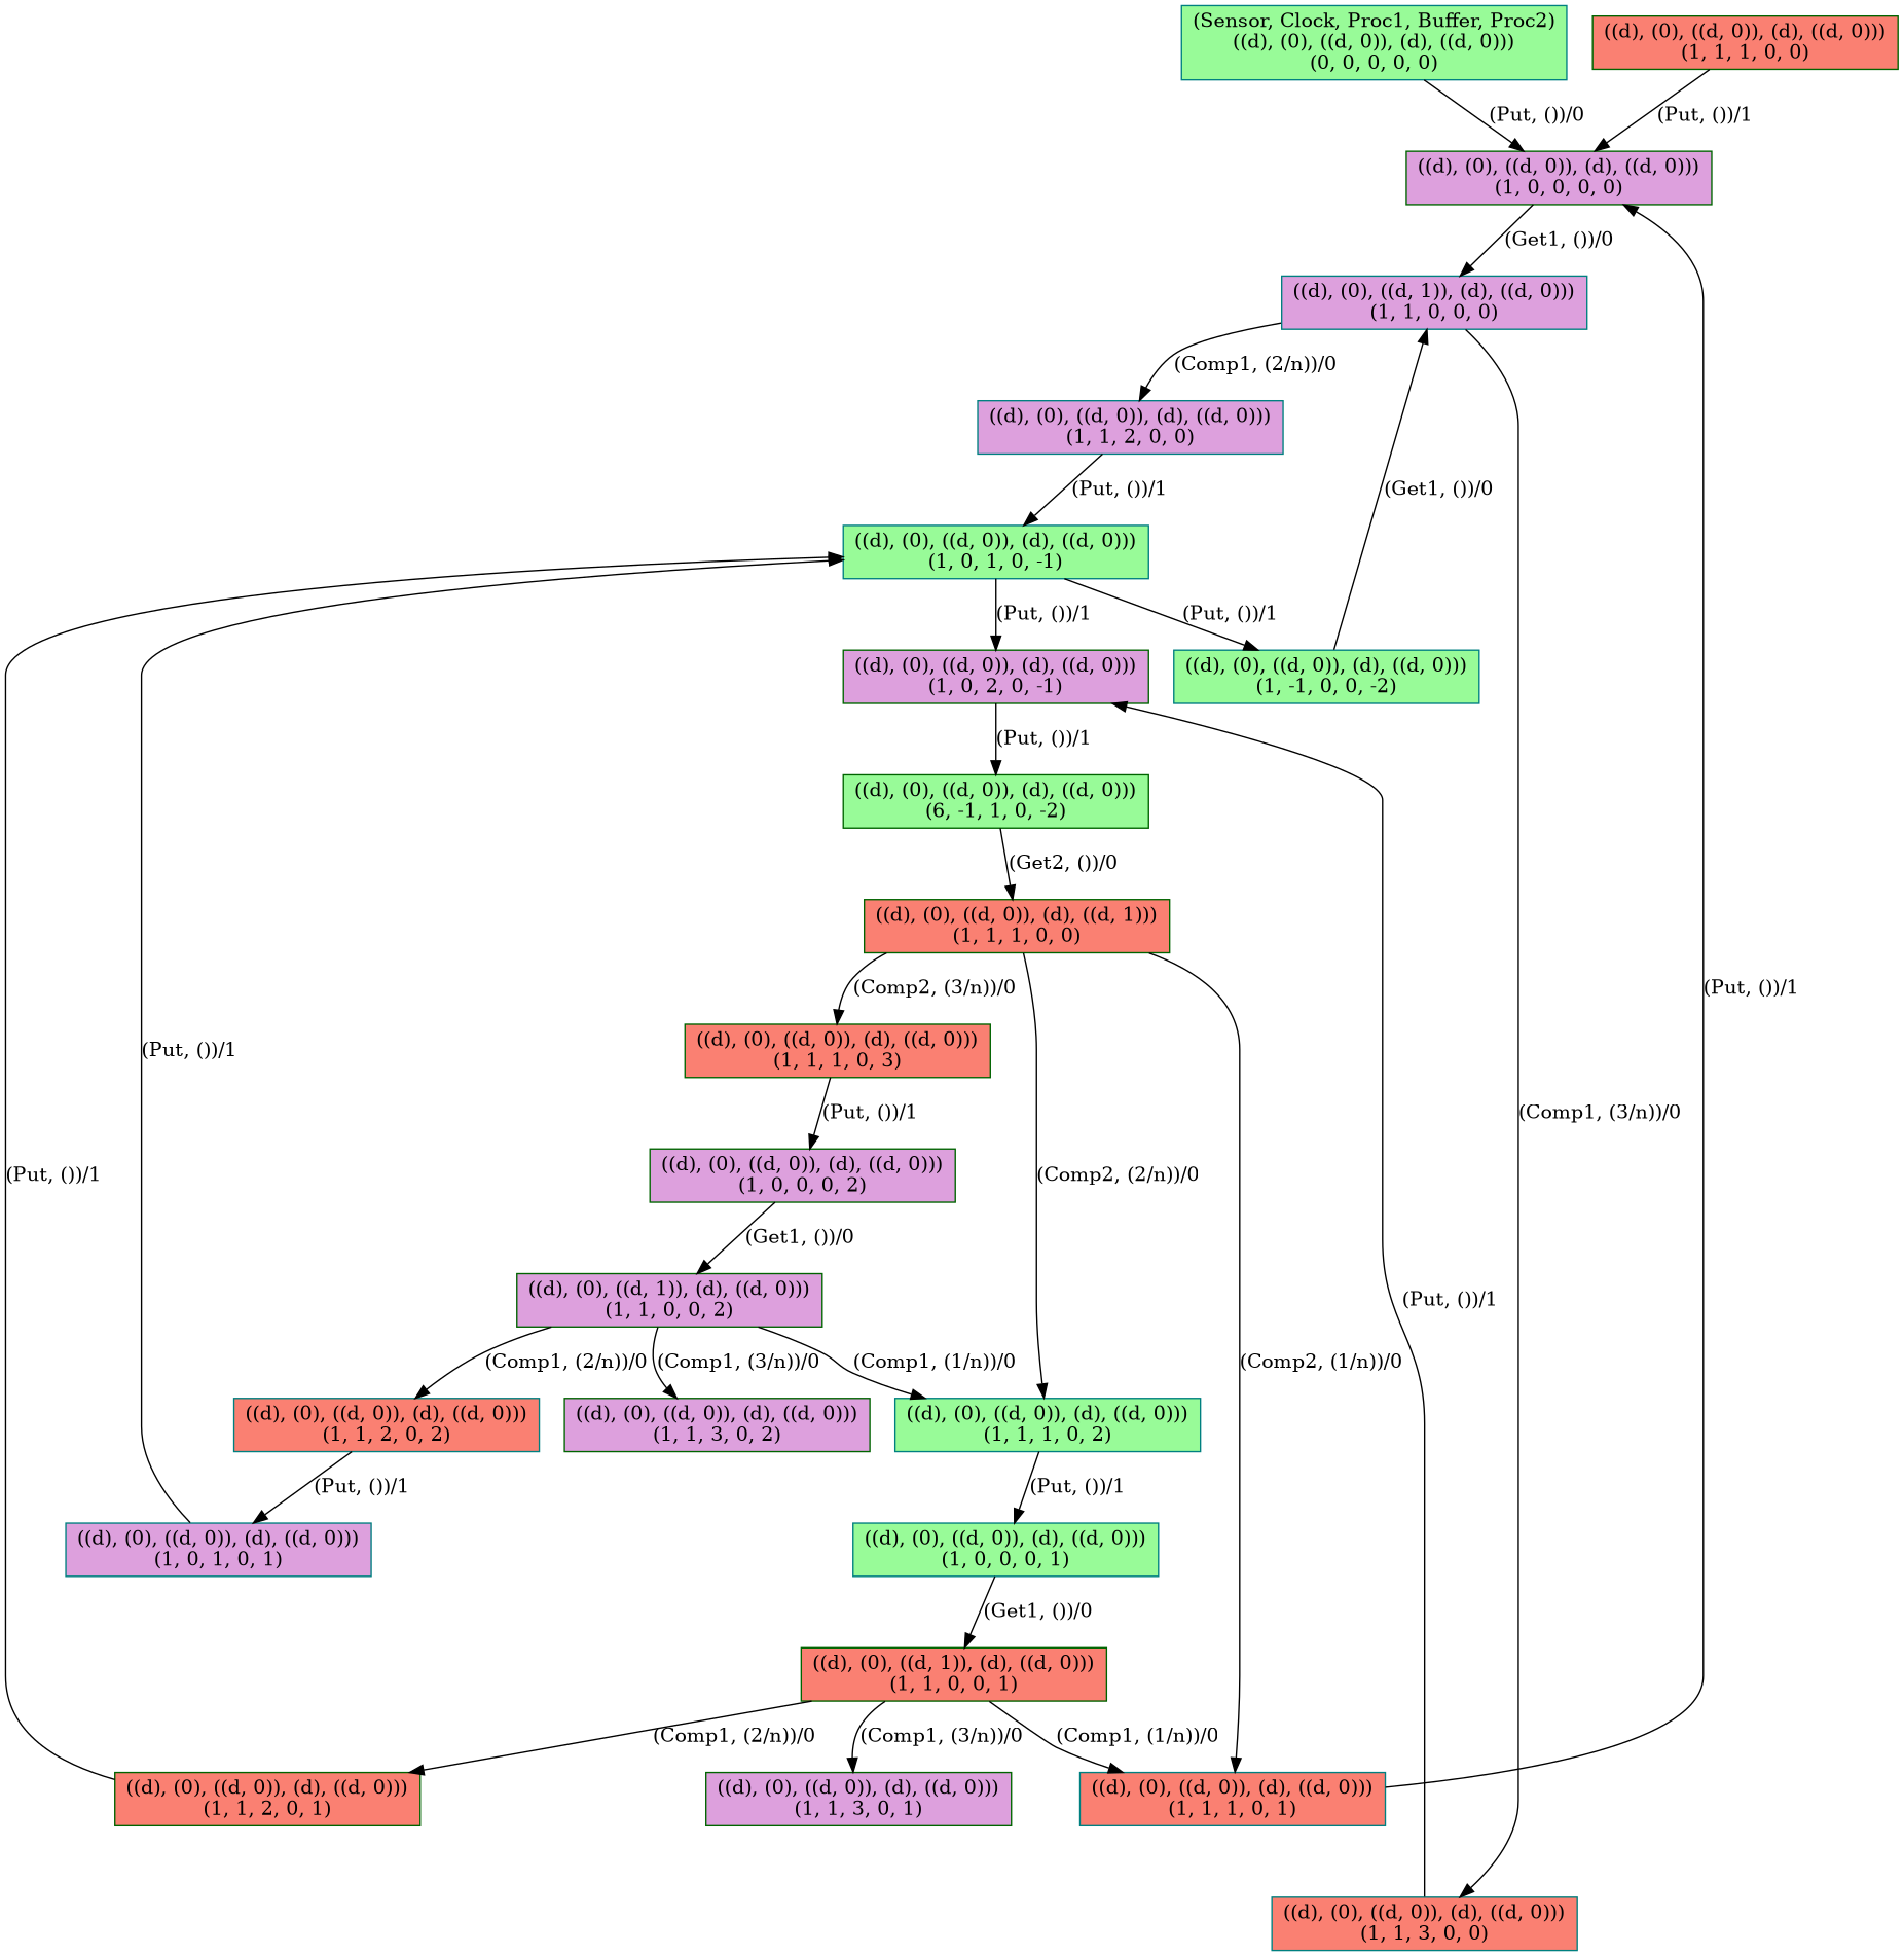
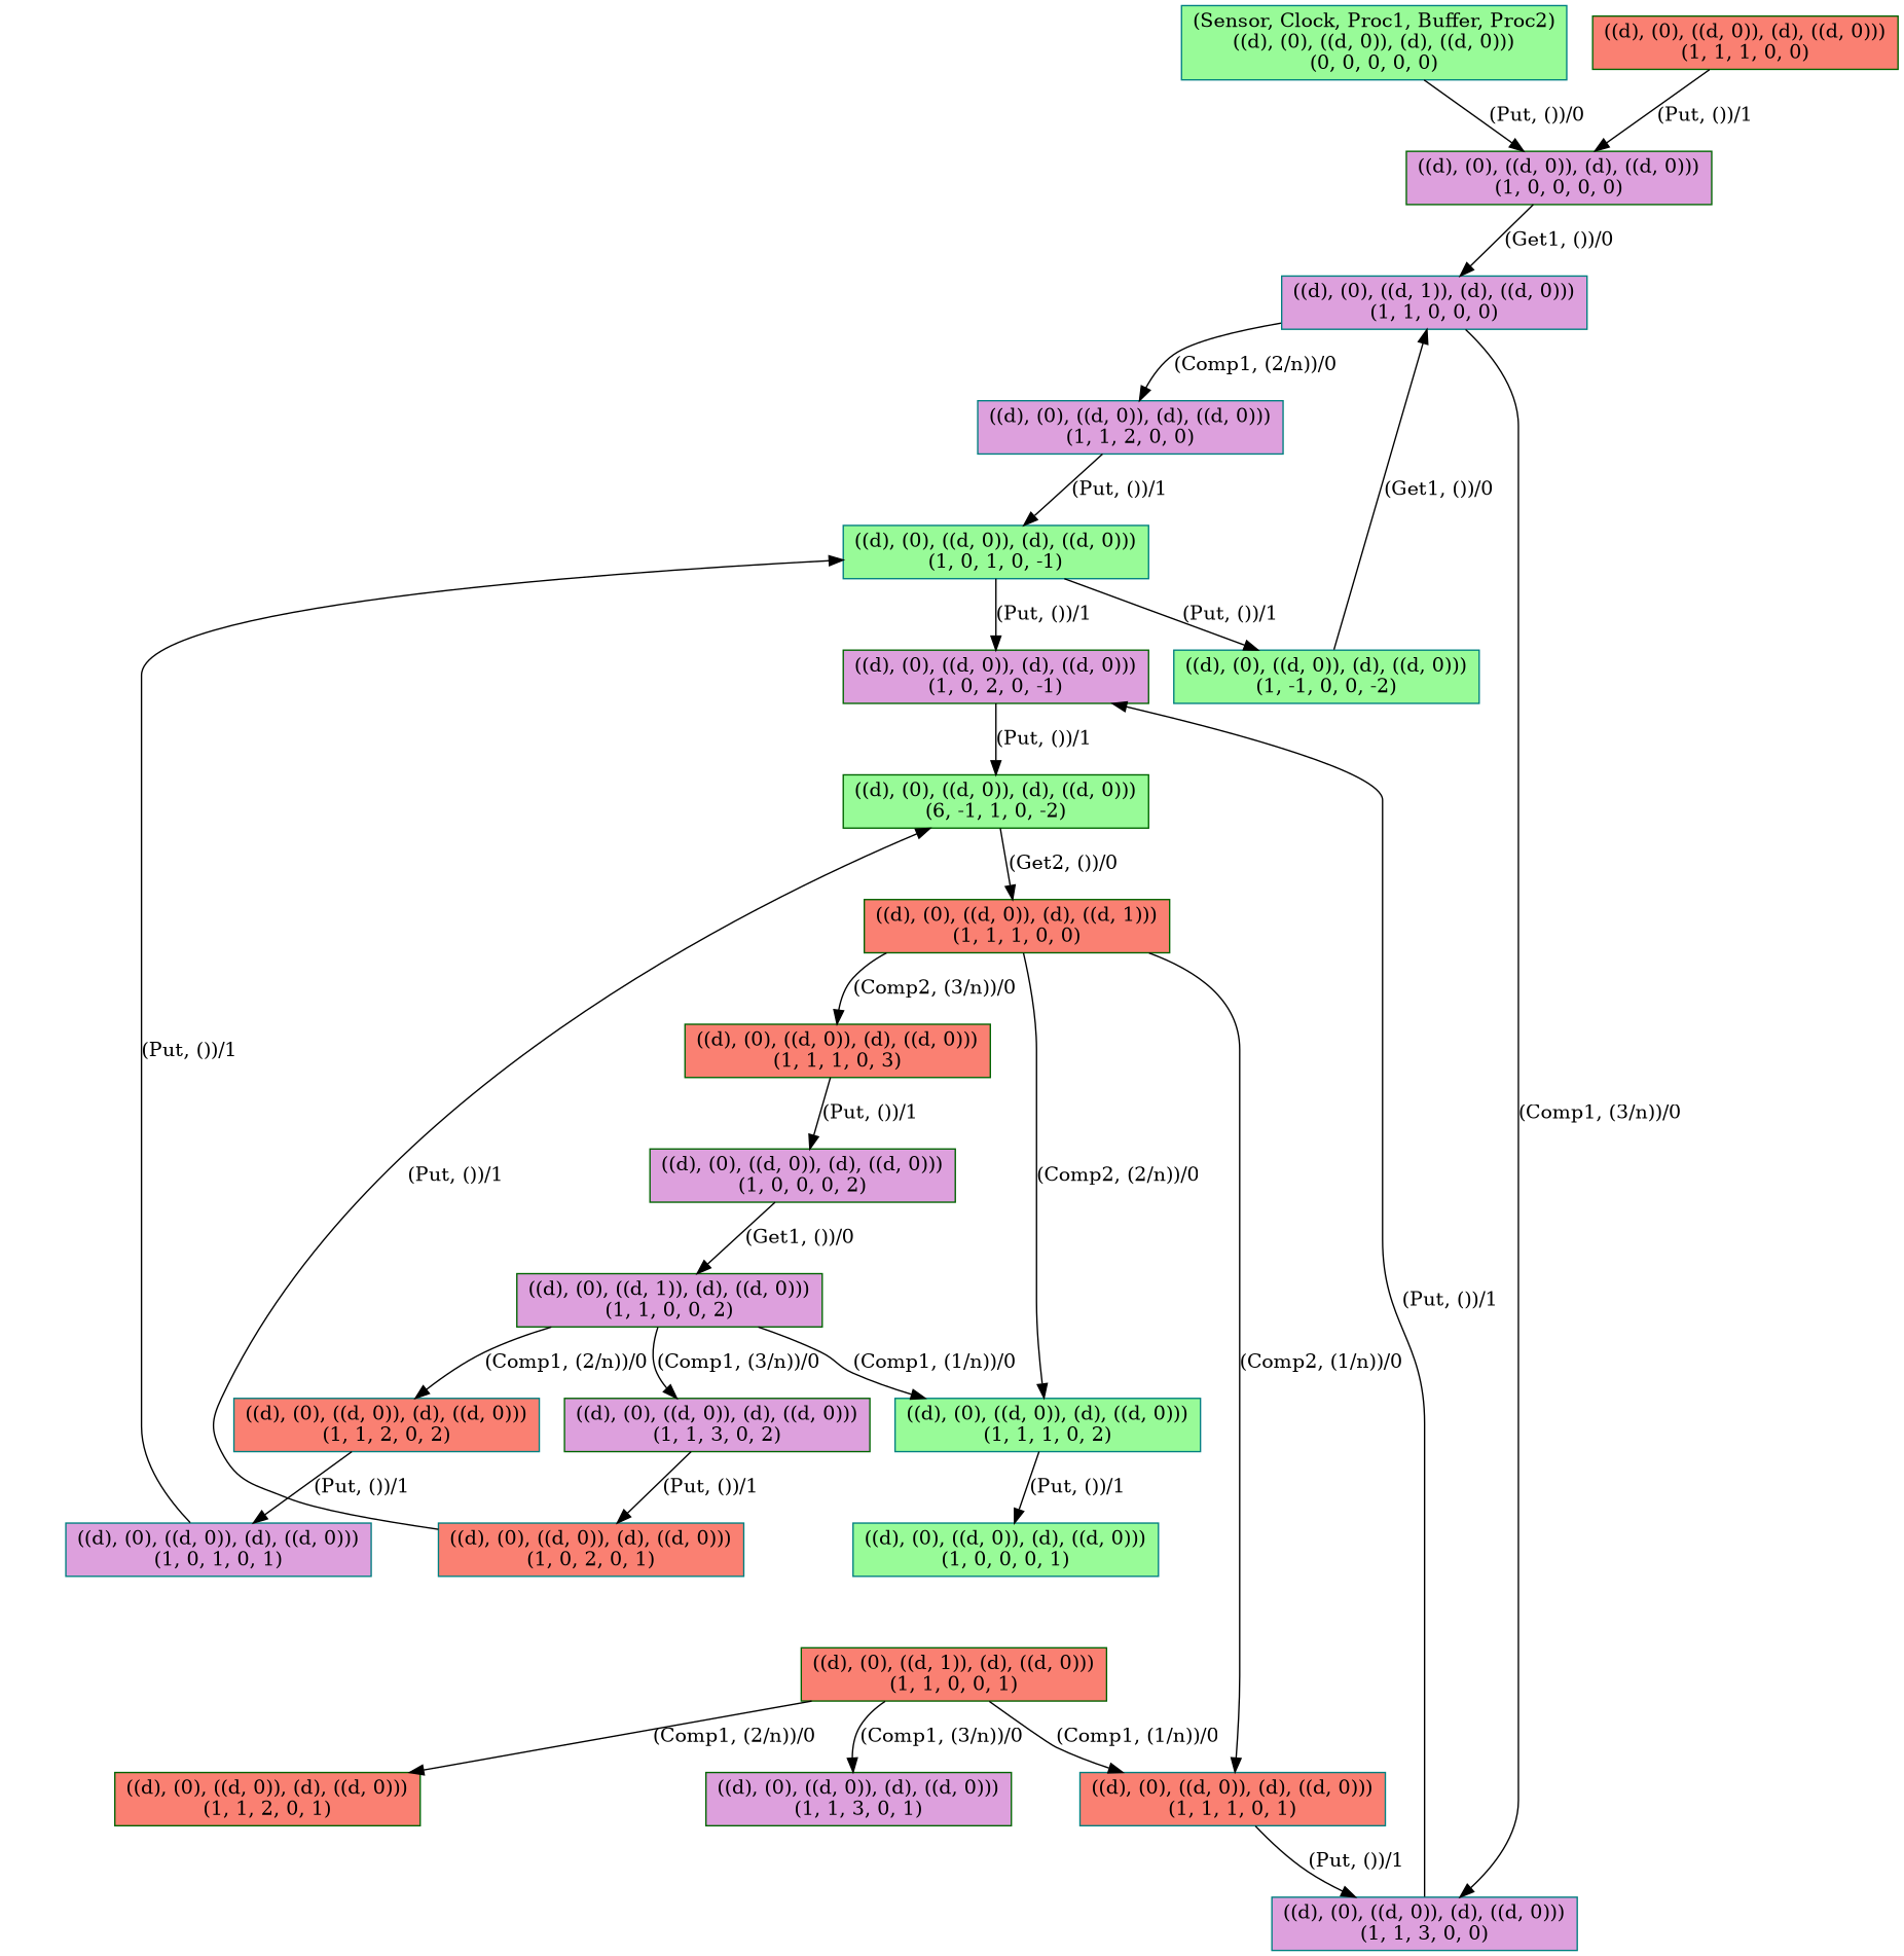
  digraph {
    rankdir=TB
    node [color=teal fillcolor=plum shape=box style=filled]
    n1 [fillcolor=palegreen label="(Sensor, Clock, Proc1, Buffer, Proc2)\n((d), (0), ((d, 0)), (d), ((d, 0)))\n(0, 0, 0, 0, 0)"]
    n2 [color=darkgreen label="((d), (0), ((d, 0)), (d), ((d, 0)))\n(1, 0, 0, 0, 0)"]
    n3 [label="((d), (0), ((d, 1)), (d), ((d, 0)))\n(1, 1, 0, 0, 0)"]
    n4 [label="((d), (0), ((d, 0)), (d), ((d, 0)))\n(1, 1, 2, 0, 0)"]
-   n5 [fillcolor=salmon label="((d), (0), ((d, 0)), (d), ((d, 0)))\n(1, 1, 3, 0, 0)"]
+   n5 [label="((d), (0), ((d, 0)), (d), ((d, 0)))\n(1, 1, 3, 0, 0)"]
    n6 [color=darkgreen fillcolor=salmon label="((d), (0), ((d, 0)), (d), ((d, 0)))\n(1, 1, 1, 0, 0)"]
    n7 [fillcolor=palegreen label="((d), (0), ((d, 0)), (d), ((d, 0)))\n(1, 0, 1, 0, -1)"]
    n8 [color=darkgreen label="((d), (0), ((d, 0)), (d), ((d, 0)))\n(1, 0, 2, 0, -1)"]
    n9 [fillcolor=palegreen label="((d), (0), ((d, 0)), (d), ((d, 0)))\n(1, -1, 0, 0, -2)"]
    n10 [color=darkgreen fillcolor=palegreen label="((d), (0), ((d, 0)), (d), ((d, 0)))\n(6, -1, 1, 0, -2)"]
    n11 [color=darkgreen fillcolor=salmon label="((d), (0), ((d, 0)), (d), ((d, 1)))\n(1, 1, 1, 0, 0)"]
    n12 [fillcolor=salmon label="((d), (0), ((d, 0)), (d), ((d, 0)))\n(1, 1, 1, 0, 1)"]
    n13 [fillcolor=palegreen label="((d), (0), ((d, 0)), (d), ((d, 0)))\n(1, 1, 1, 0, 2)"]
    n14 [color=darkgreen fillcolor=salmon label="((d), (0), ((d, 0)), (d), ((d, 0)))\n(1, 1, 1, 0, 3)"]
    n15 [fillcolor=palegreen label="((d), (0), ((d, 0)), (d), ((d, 0)))\n(1, 0, 0, 0, 1)"]
    n16 [color=darkgreen label="((d), (0), ((d, 0)), (d), ((d, 0)))\n(1, 0, 0, 0, 2)"]
    n17 [color=darkgreen fillcolor=salmon label="((d), (0), ((d, 1)), (d), ((d, 0)))\n(1, 1, 0, 0, 1)"]
    n18 [color=darkgreen label="((d), (0), ((d, 1)), (d), ((d, 0)))\n(1, 1, 0, 0, 2)"]
    n19 [color=darkgreen fillcolor=salmon label="((d), (0), ((d, 0)), (d), ((d, 0)))\n(1, 1, 2, 0, 1)"]
    n20 [color=darkgreen label="((d), (0), ((d, 0)), (d), ((d, 0)))\n(1, 1, 3, 0, 1)"]
    n21 [fillcolor=salmon label="((d), (0), ((d, 0)), (d), ((d, 0)))\n(1, 1, 2, 0, 2)"]
    n22 [color=darkgreen label="((d), (0), ((d, 0)), (d), ((d, 0)))\n(1, 1, 3, 0, 2)"]
    n23 [label="((d), (0), ((d, 0)), (d), ((d, 0)))\n(1, 0, 1, 0, 1)"]
+   n24 [fillcolor=salmon label="((d), (0), ((d, 0)), (d), ((d, 0)))\n(1, 0, 2, 0, 1)"]
    n1 -> n2 [label="(Put, ())/0"]
    n2 -> n3 [label="(Get1, ())/0"]
    n3 -> n4 [label="(Comp1, (2/n))/0"]
    n3 -> n5 [label="(Comp1, (3/n))/0"]
    n4 -> n7 [label="(Put, ())/1"]
    n5 -> n8 [label="(Put, ())/1"]
    n6 -> n2 [label="(Put, ())/1"]
    n7 -> n8 [label="(Put, ())/1"]
    n7 -> n9 [label="(Put, ())/1"]
    n8 -> n10 [label="(Put, ())/1"]
    n9 -> n3 [label="(Get1, ())/0"]
    n10 -> n11 [label="(Get2, ())/0"]
    n11 -> n12 [label="(Comp2, (1/n))/0"]
    n11 -> n13 [label="(Comp2, (2/n))/0"]
    n11 -> n14 [label="(Comp2, (3/n))/0"]
-   n12 -> n2 [label="(Put, ())/1"]
+   n12 -> n5 [label="(Put, ())/1"]
    n13 -> n15 [label="(Put, ())/1"]
    n14 -> n16 [label="(Put, ())/1"]
-   n15 -> n17 [label="(Get1, ())/0"]
    n16 -> n18 [label="(Get1, ())/0"]
    n17 -> n12 [label="(Comp1, (1/n))/0"]
    n17 -> n19 [label="(Comp1, (2/n))/0"]
    n17 -> n20 [label="(Comp1, (3/n))/0"]
    n18 -> n13 [label="(Comp1, (1/n))/0"]
    n18 -> n21 [label="(Comp1, (2/n))/0"]
    n18 -> n22 [label="(Comp1, (3/n))/0"]
-   n19 -> n7 [label="(Put, ())/1"]
    n21 -> n23 [label="(Put, ())/1"]
+   n22 -> n24 [label="(Put, ())/1"]
    n23 -> n7 [label="(Put, ())/1"]
+   n24 -> n10 [label="(Put, ())/1"]
  }
